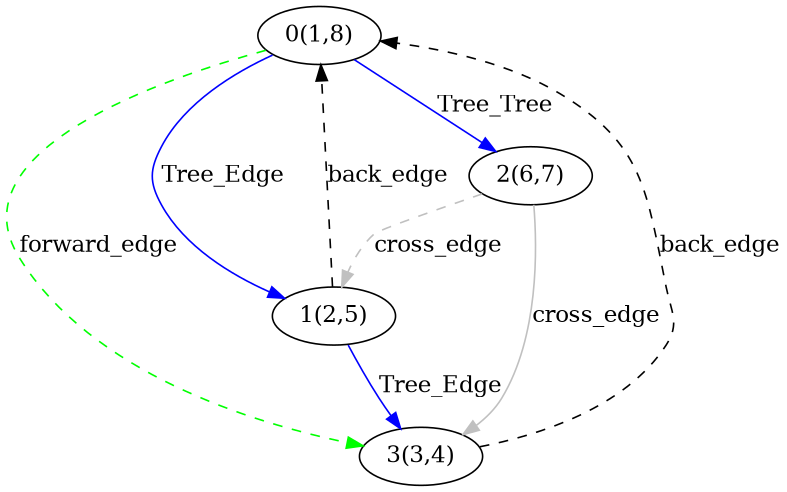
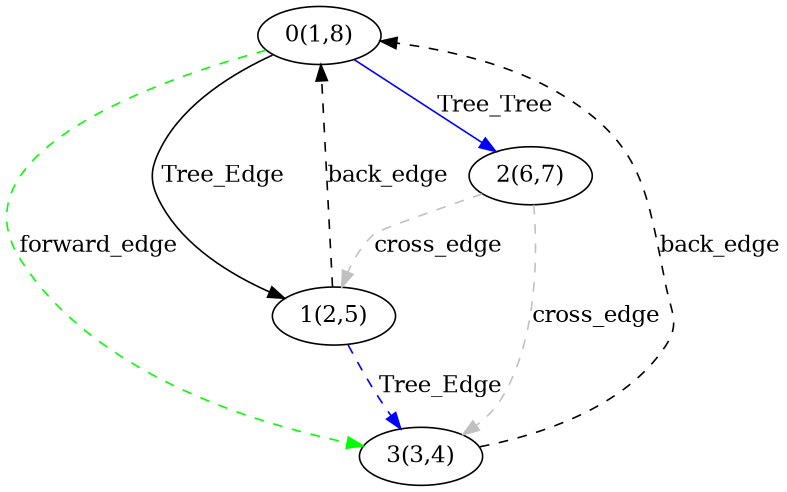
  digraph {
    edge [color=blue]
    "0(1,8)"
    "1(2,5)"
    "3(3,4)"
    "2(6,7)"
-   "0(1,8)" -> "1(2,5)" [label=Tree_Edge]
+   "0(1,8)" -> "1(2,5)" [color=black label=Tree_Edge]
    "0(1,8)" -> "3(3,4)" [color=green label=forward_edge style=dashed]
    "0(1,8)" -> "2(6,7)" [label=Tree_Tree]
    "1(2,5)" -> "0(1,8)" [color=black label=back_edge style=dashed]
-   "1(2,5)" -> "3(3,4)" [label=Tree_Edge]
+   "1(2,5)" -> "3(3,4)" [label=Tree_Edge style=dashed]
    "3(3,4)" -> "0(1,8)" [color=black label=back_edge style=dashed]
    "2(6,7)" -> "1(2,5)" [color=grey label=cross_edge style=dashed]
-   "2(6,7)" -> "3(3,4)" [color=grey label=cross_edge]
+   "2(6,7)" -> "3(3,4)" [color=grey label=cross_edge style=dashed]
  }
